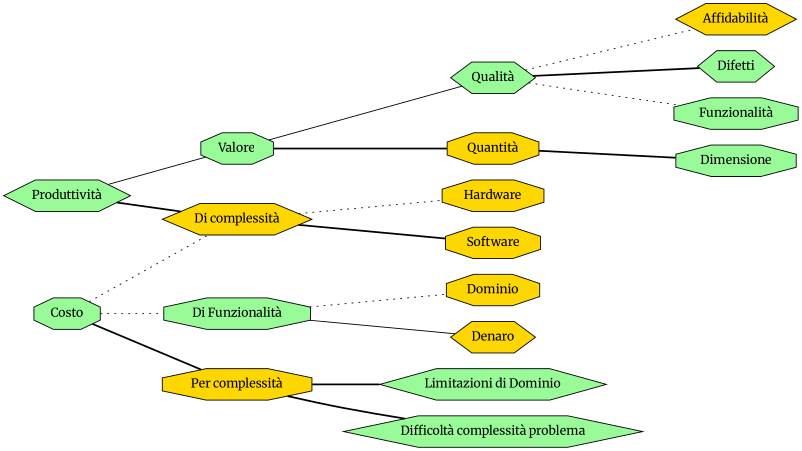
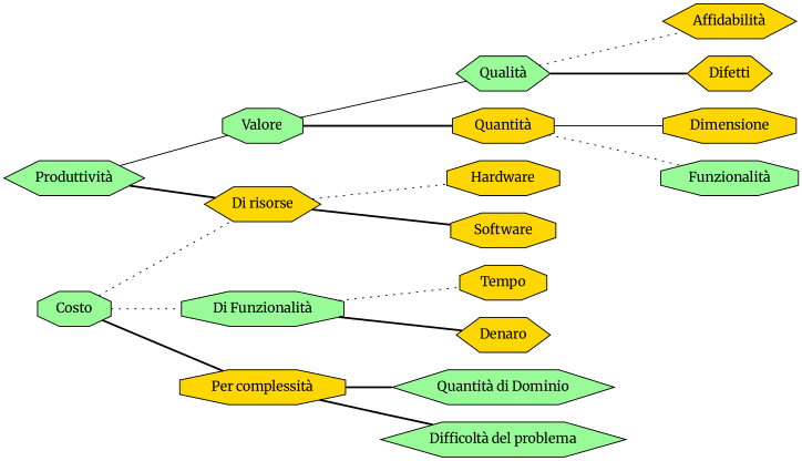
  graph {
    fontname=Merriweather
    rankdir=LR
    node [fillcolor=gold fontname=Merriweather shape=octagon style=filled]
    edge [fontname=Merriweather style=bold]
    n1 [fillcolor=palegreen label="Produttività" shape=hexagon]
    n2 [fillcolor=palegreen label=Valore]
-   n3 [label="Di complessità" shape=hexagon]
+   n3 [label="Di risorse" shape=hexagon]
    n4 [fillcolor=palegreen label="Qualità" shape=hexagon]
    n5 [label="Quantità"]
    n6 [fillcolor=palegreen label=Costo]
    n7 [fillcolor=palegreen label="Di Funzionalità"]
    n8 [label="Per complessità"]
    n9 [label="Affidabilità" shape=hexagon]
-   n10 [fillcolor=palegreen label=Difetti shape=hexagon]
-   n11 [fillcolor=palegreen label=Dimensione]
+   n10 [label=Difetti shape=hexagon]
+   n11 [label=Dimensione]
    n12 [fillcolor=palegreen label="Funzionalità"]
-   n13 [label=Dominio]
+   n13 [label=Tempo]
    n14 [label=Denaro shape=hexagon]
    n15 [label=Hardware]
    n16 [label=Software]
-   n17 [fillcolor=palegreen label="Limitazioni di Dominio" shape=hexagon]
-   n18 [fillcolor=palegreen label="Difficoltà complessità problema" shape=hexagon]
+   n17 [fillcolor=palegreen label="Quantità di Dominio" shape=hexagon]
+   n18 [fillcolor=palegreen label="Difficoltà del problema" shape=hexagon]
    n1 -- n2 [style=solid]
    n1 -- n3
    n2 -- n4 [style=solid]
    n2 -- n5
    n3 -- n15 [style=dotted]
    n3 -- n16
    n4 -- n9 [style=dotted]
    n4 -- n10
-   n5 -- n11
-   n4 -- n12 [style=dotted]
+   n5 -- n11 [style=solid]
+   n5 -- n12 [style=dotted]
    n6 -- n3 [style=dotted]
    n6 -- n7 [style=dotted]
    n6 -- n8
    n7 -- n13 [style=dotted]
-   n7 -- n14 [style=solid]
+   n7 -- n14
    n8 -- n17
    n8 -- n18
  }
